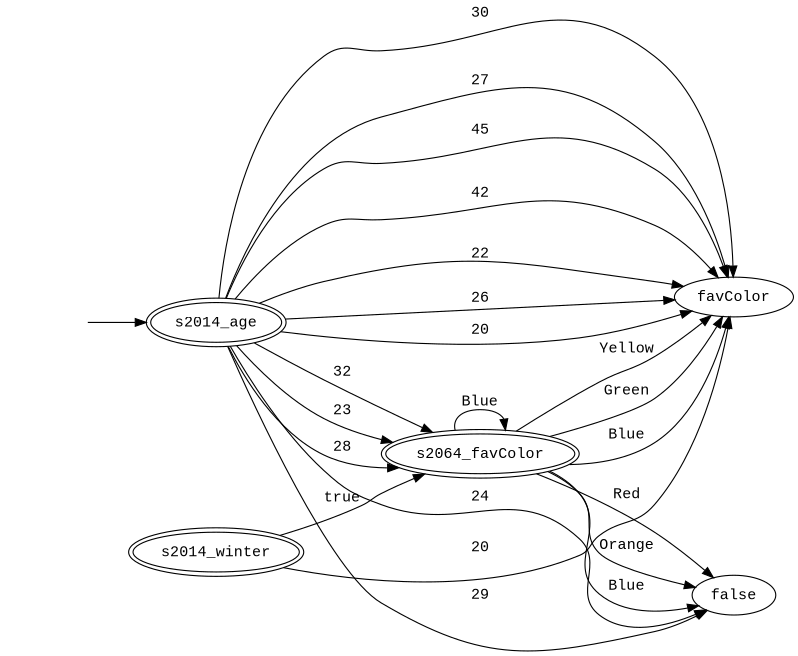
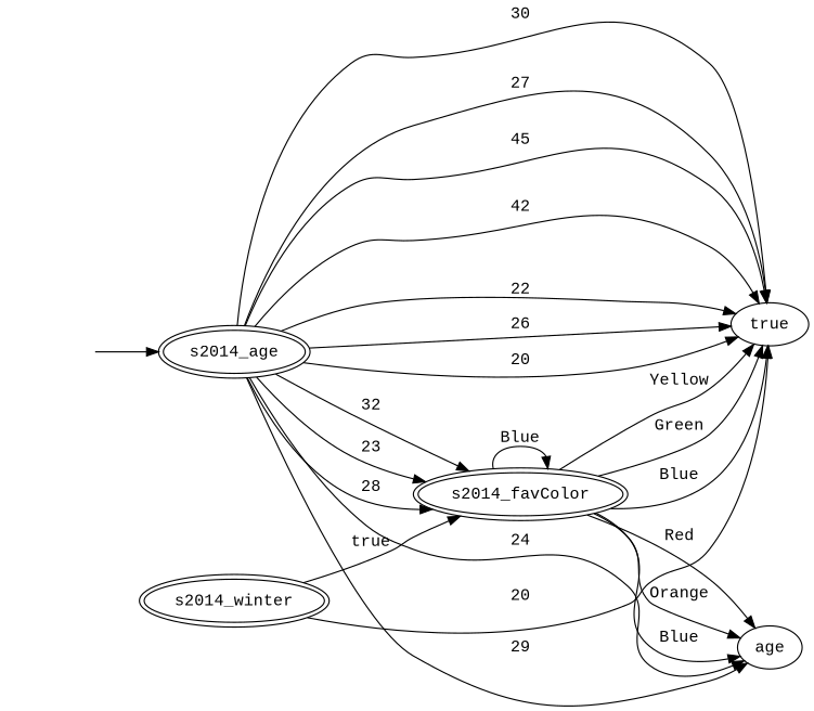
  digraph {
    fontname="Liberation Mono"
    rankdir=LR
    node [fontname="Liberation Mono"]
    edge [fontname="Liberation Mono"]
    node0 [style=invis]
    n2 [label=s2014_age peripheries=2]
-   n3 [label=favColor]
-   n4 [label=s2064_favColor peripheries=2]
-   n5 [label=false]
+   n3 [label=true]
+   n4 [label=s2014_favColor peripheries=2]
+   n5 [label=age]
    n6 [label=s2014_winter peripheries=2]
    node0 -> n2
    n2 -> n3 [label=20]
    n2 -> n3 [label=30]
    n2 -> n3 [label=45]
    n2 -> n3 [label=42]
    n2 -> n3 [label=22]
    n2 -> n3 [label=26]
    n2 -> n3 [label=27]
    n2 -> n4 [label=32]
    n2 -> n4 [label=23]
    n2 -> n4 [label=28]
    n2 -> n5 [label=24]
    n2 -> n5 [label=29]
    n4 -> n3 [label=Green]
    n4 -> n3 [label=Blue]
    n4 -> n3 [label=Yellow]
    n4 -> n4 [label=Blue]
    n4 -> n5 [label=Blue]
    n4 -> n5 [label=Red]
    n4 -> n5 [label=Orange]
    n6 -> n3 [label=20]
    n6 -> n4 [label=true]
  }
